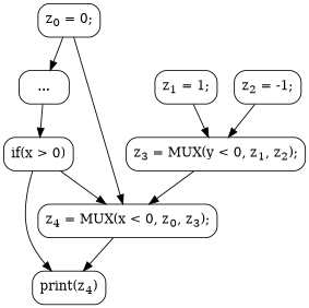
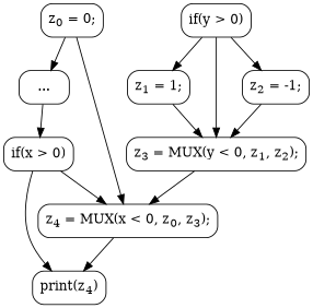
  digraph {
    node [shape=box style=rounded]
    n1 [label=<z<SUB>0</SUB> = 0;>]
    n2 [label="..."]
    n3 [label=<z<SUB>4</SUB> = MUX(x &lt; 0, z<SUB>0</SUB>, z<SUB>3</SUB>);>]
    n4 [label="if(x > 0)"]
    n5 [label=<print(z<SUB>4</SUB>)>]
+   n6 [label="if(y > 0)"]
    n7 [label=<z<SUB>1</SUB> = 1;>]
    n8 [label=<z<SUB>3</SUB> = MUX(y &lt; 0, z<SUB>1</SUB>, z<SUB>2</SUB>);>]
    n9 [label=<z<SUB>2</SUB> = -1;>]
    n1 -> n2
    n1 -> n3
    n2 -> n4
    n3 -> n5
    n4 -> n3
    n4 -> n5
+   n6 -> n7
+   n6 -> n8
+   n6 -> n9
    n7 -> n8
    n8 -> n3
    n9 -> n8
  }
